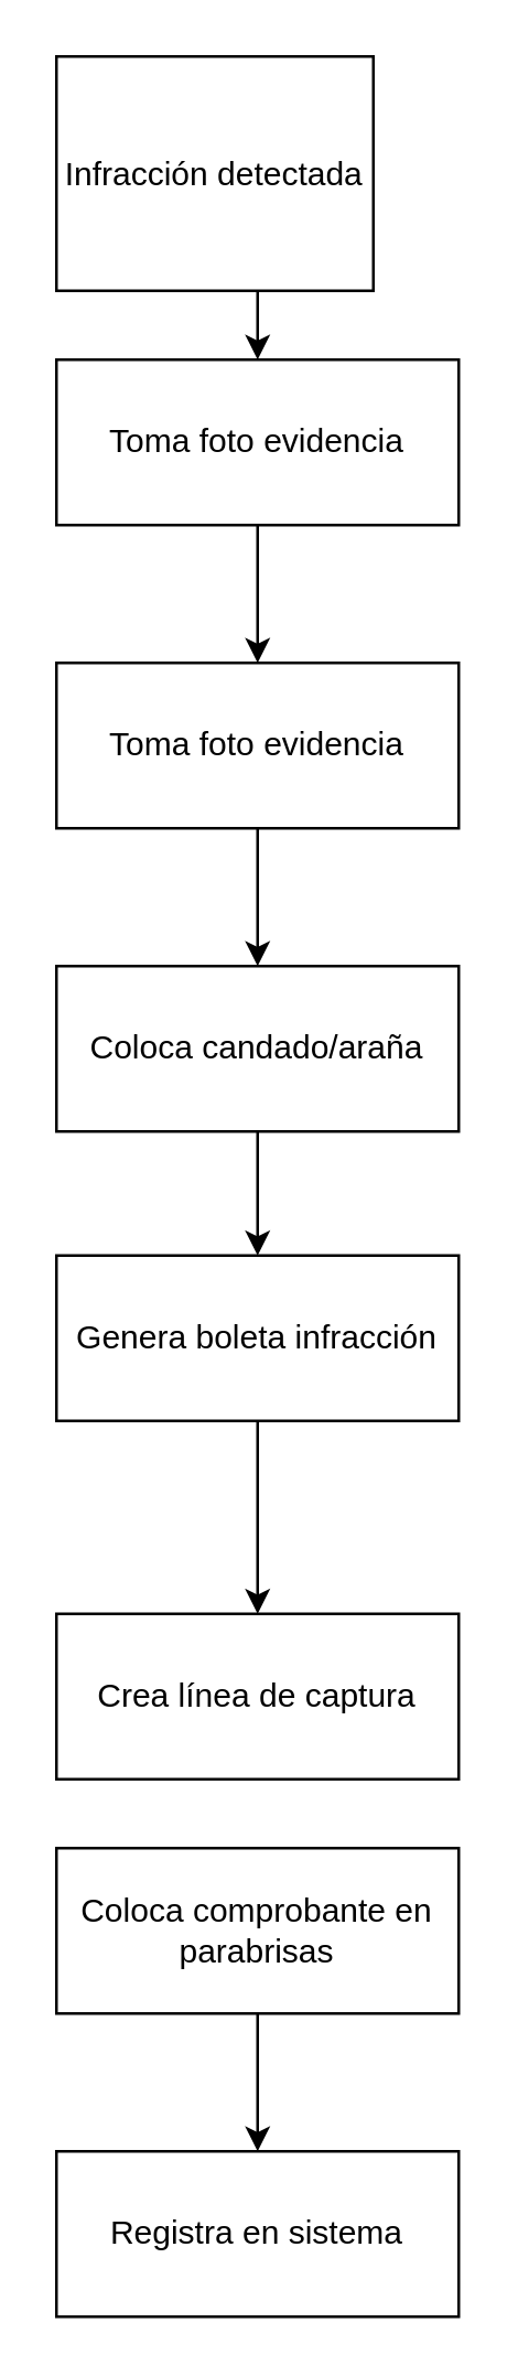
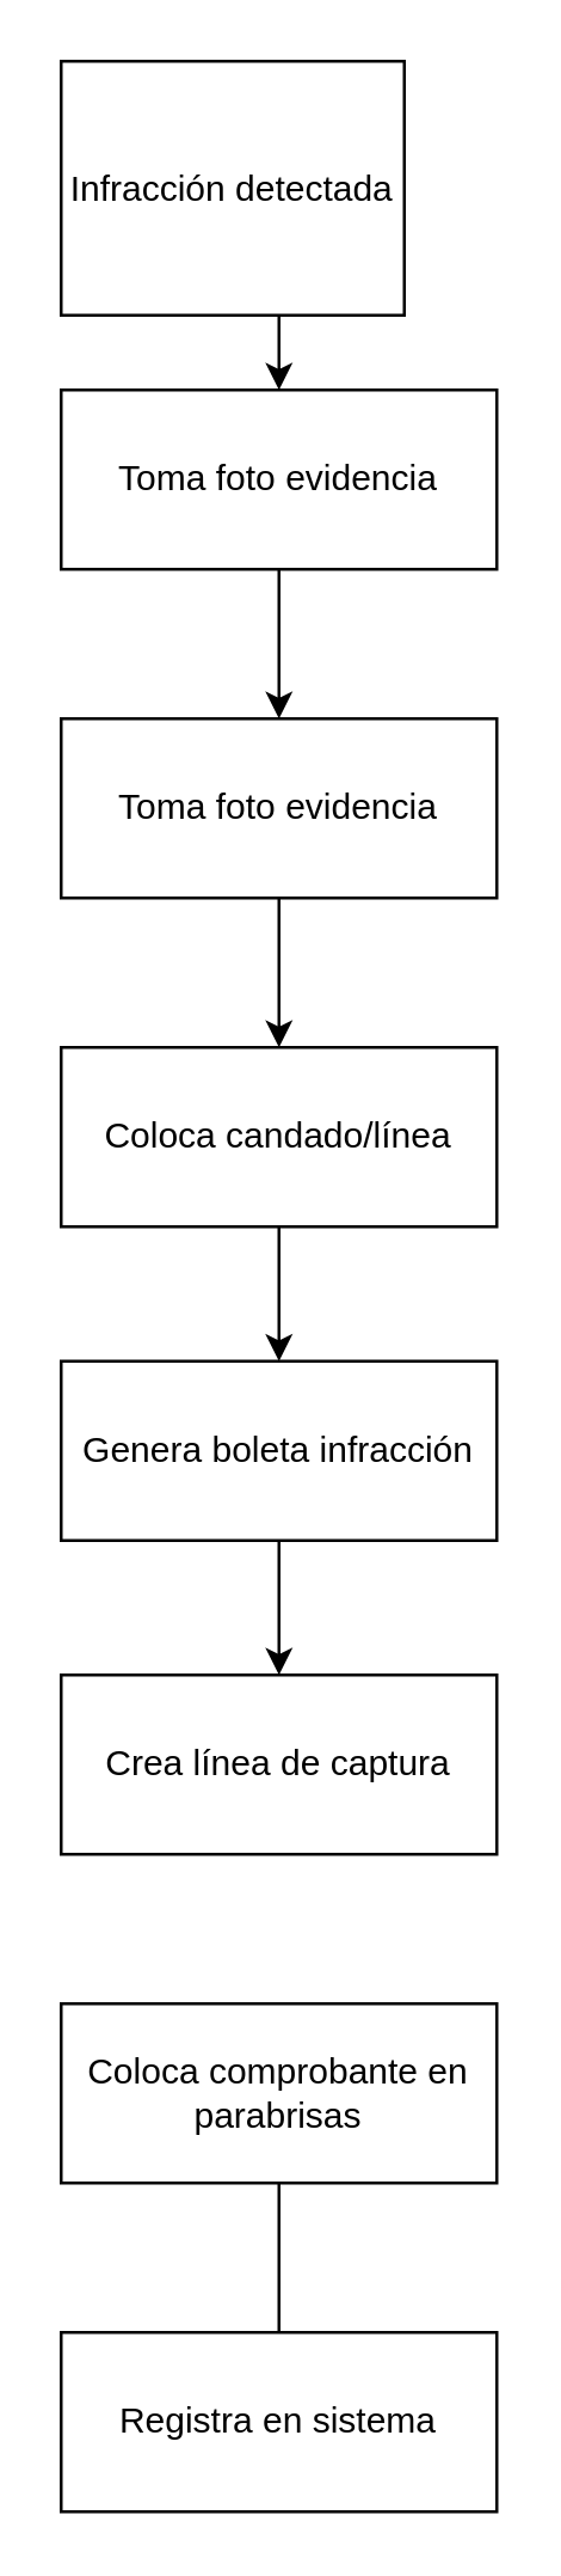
  <mxCell id="0" />
  <mxCell id="1" parent="0" />
  <mxCell id="2" style="edgeStyle=orthogonalEdgeStyle;rounded=0;orthogonalLoop=1;jettySize=auto;html=1;exitX=0.5;exitY=1;exitDx=0;exitDy=0;entryX=0.5;entryY=0;entryDx=0;entryDy=0;" edge="1" parent="1" source="3" target="5"><mxGeometry relative="1" as="geometry" /></mxCell>
  <mxCell id="3" value="&lt;div&gt;Infracción detectada&lt;/div&gt;" style="rounded=0;whiteSpace=wrap;html=1;" vertex="1" parent="1"><mxGeometry x="20" y="20" width="115" height="85" as="geometry" /></mxCell>
  <mxCell id="4" style="edgeStyle=orthogonalEdgeStyle;rounded=0;orthogonalLoop=1;jettySize=auto;html=1;exitX=0.5;exitY=1;exitDx=0;exitDy=0;entryX=0.5;entryY=0;entryDx=0;entryDy=0;" edge="1" parent="1" source="5" target="7"><mxGeometry relative="1" as="geometry" /></mxCell>
  <mxCell id="5" value="Toma foto evidencia" style="rounded=0;whiteSpace=wrap;html=1;" vertex="1" parent="1"><mxGeometry x="20" y="130" width="146" height="60" as="geometry" /></mxCell>
  <mxCell id="6" style="edgeStyle=orthogonalEdgeStyle;rounded=0;orthogonalLoop=1;jettySize=auto;html=1;exitX=0.5;exitY=1;exitDx=0;exitDy=0;entryX=0.5;entryY=0;entryDx=0;entryDy=0;" edge="1" parent="1" source="7" target="9"><mxGeometry relative="1" as="geometry" /></mxCell>
  <mxCell id="7" value="Toma foto evidencia" style="rounded=0;whiteSpace=wrap;html=1;" vertex="1" parent="1"><mxGeometry x="20" y="240" width="146" height="60" as="geometry" /></mxCell>
  <mxCell id="8" style="edgeStyle=orthogonalEdgeStyle;rounded=0;orthogonalLoop=1;jettySize=auto;html=1;exitX=0.5;exitY=1;exitDx=0;exitDy=0;entryX=0.5;entryY=0;entryDx=0;entryDy=0;" edge="1" parent="1" source="9" target="11"><mxGeometry relative="1" as="geometry" /></mxCell>
- <mxCell id="9" value="Coloca candado/araña" style="rounded=0;whiteSpace=wrap;html=1;" vertex="1" parent="1"><mxGeometry x="20" y="350" width="146" height="60" as="geometry" /></mxCell>
+ <mxCell id="9" value="Coloca candado/línea" style="rounded=0;whiteSpace=wrap;html=1;" vertex="1" parent="1"><mxGeometry x="20" y="350" width="146" height="60" as="geometry" /></mxCell>
  <mxCell id="10" style="edgeStyle=orthogonalEdgeStyle;rounded=0;orthogonalLoop=1;jettySize=auto;html=1;exitX=0.5;exitY=1;exitDx=0;exitDy=0;entryX=0.5;entryY=0;entryDx=0;entryDy=0;" edge="1" parent="1" source="11" target="12"><mxGeometry relative="1" as="geometry" /></mxCell>
  <mxCell id="11" value="Genera boleta infracción" style="rounded=0;whiteSpace=wrap;html=1;" vertex="1" parent="1"><mxGeometry x="20" y="455" width="146" height="60" as="geometry" /></mxCell>
- <mxCell id="12" value="Crea línea de captura" style="rounded=0;whiteSpace=wrap;html=1;" vertex="1" parent="1"><mxGeometry x="20" y="585" width="146" height="60" as="geometry" /></mxCell>
- <mxCell id="13" style="edgeStyle=orthogonalEdgeStyle;rounded=0;orthogonalLoop=1;jettySize=auto;html=1;exitX=0.5;exitY=1;exitDx=0;exitDy=0;entryX=0.5;entryY=0;entryDx=0;entryDy=0;" edge="1" parent="1" source="14" target="15"><mxGeometry relative="1" as="geometry" /></mxCell>
+ <mxCell id="12" value="Crea línea de captura" style="rounded=0;whiteSpace=wrap;html=1;" vertex="1" parent="1"><mxGeometry x="20" y="560" width="146" height="60" as="geometry" /></mxCell>
+ <mxCell id="13" style="edgeStyle=orthogonalEdgeStyle;rounded=0;orthogonalLoop=1;jettySize=auto;html=1;exitX=0.5;exitY=1;exitDx=0;exitDy=0;entryX=0.5;entryY=0;entryDx=0;entryDy=0;endArrow=none;" edge="1" parent="1" source="14" target="15"><mxGeometry relative="1" as="geometry" /></mxCell>
  <mxCell id="14" value="Coloca comprobante en parabrisas" style="rounded=0;whiteSpace=wrap;html=1;" vertex="1" parent="1"><mxGeometry x="20" y="670" width="146" height="60" as="geometry" /></mxCell>
  <mxCell id="15" value="Registra en sistema" style="rounded=0;whiteSpace=wrap;html=1;" vertex="1" parent="1"><mxGeometry x="20" y="780" width="146" height="60" as="geometry" /></mxCell>
